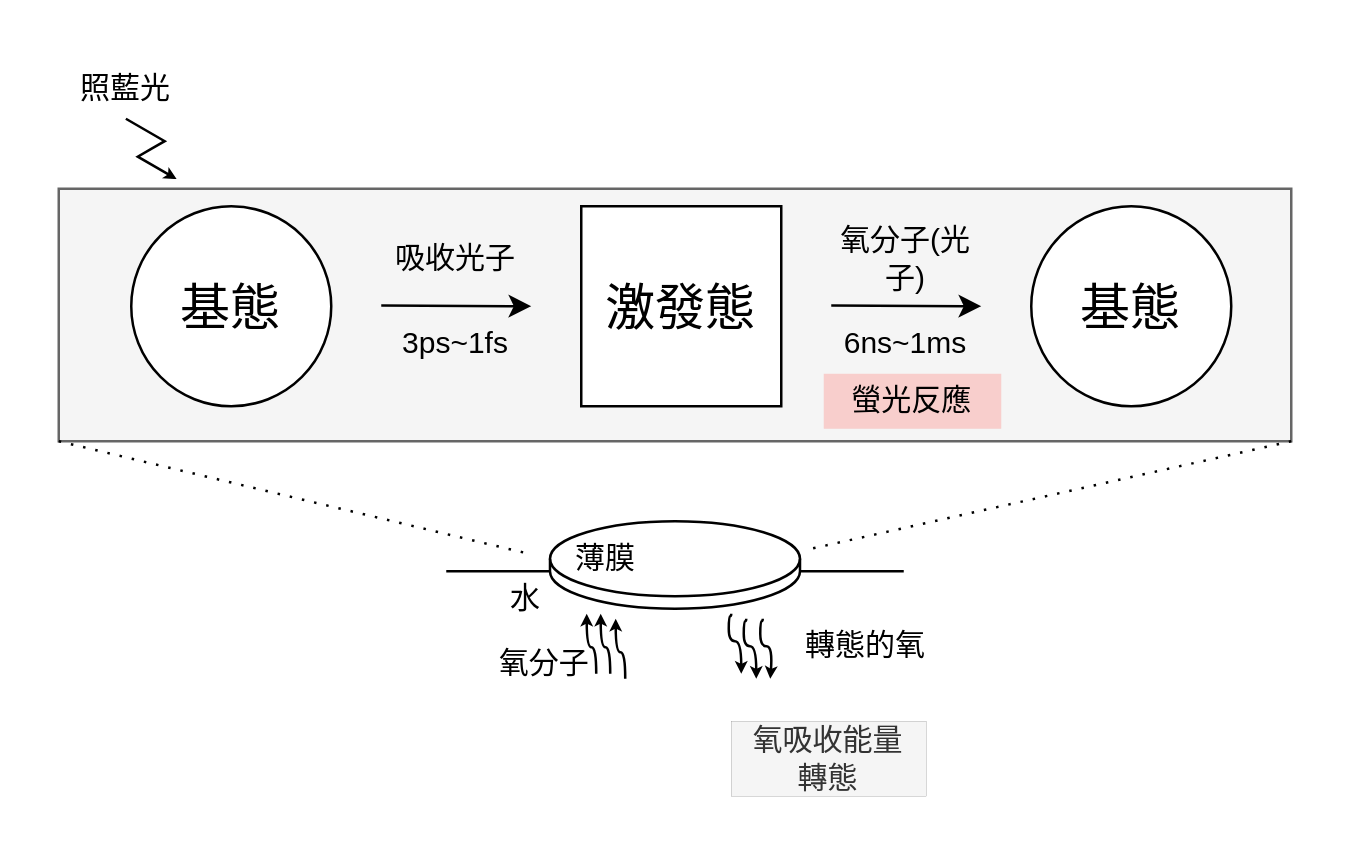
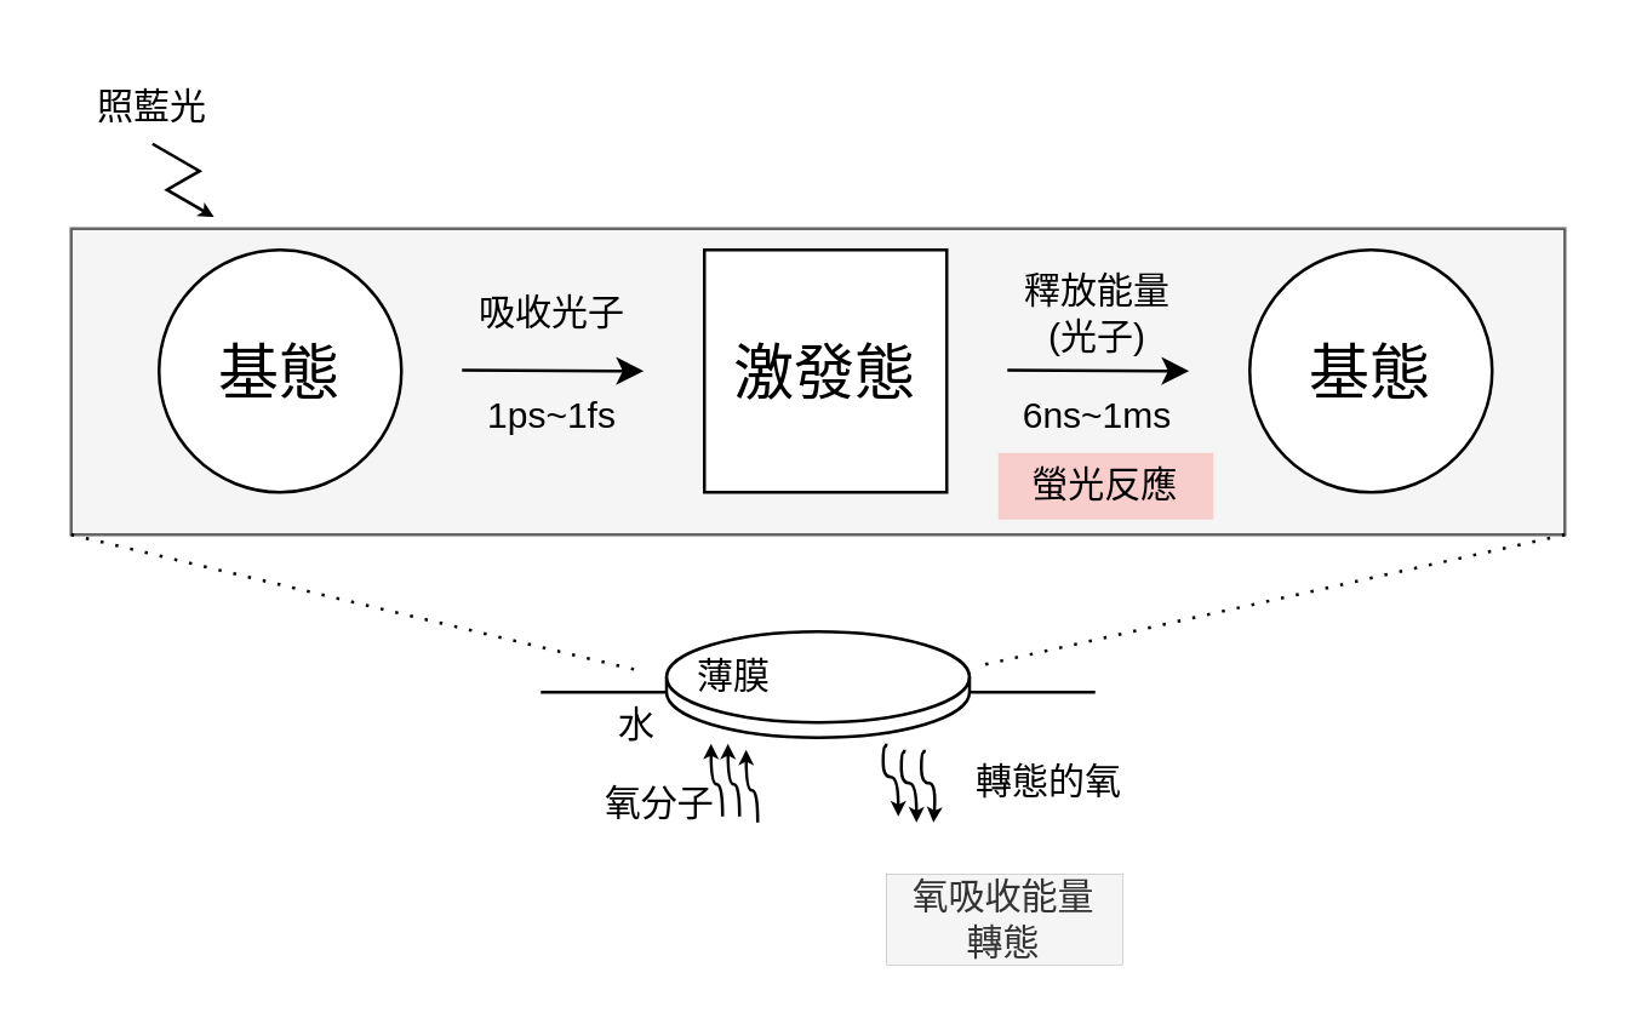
  <mxCell id="0" />
  <mxCell id="1" parent="0" />
  <mxCell id="2" value="" style="endArrow=none;html=1;rounded=0;edgeStyle=orthogonalEdgeStyle;curved=1;" parent="1" edge="1"><mxGeometry width="50" height="50" relative="1" as="geometry"><mxPoint x="178" y="228" as="sourcePoint" /><mxPoint x="361" y="228" as="targetPoint" /></mxGeometry></mxCell>
  <mxCell id="3" value="" style="rounded=0;whiteSpace=wrap;html=1;fillColor=#f5f5f5;fontColor=#333333;strokeColor=#666666;" parent="1" vertex="1"><mxGeometry x="23" y="75" width="493" height="101" as="geometry" /></mxCell>
  <mxCell id="4" value="&lt;font style=&quot;font-size: 20px;&quot;&gt;基態&lt;/font&gt;" style="ellipse;whiteSpace=wrap;html=1;aspect=fixed;" parent="1" vertex="1"><mxGeometry x="52" y="82" width="80" height="80" as="geometry" /></mxCell>
  <mxCell id="5" value="&lt;font style=&quot;font-size: 20px;&quot;&gt;基態&lt;/font&gt;" style="ellipse;whiteSpace=wrap;html=1;aspect=fixed;" parent="1" vertex="1"><mxGeometry x="412" y="82" width="80" height="80" as="geometry" /></mxCell>
  <mxCell id="6" value="&lt;font style=&quot;font-size: 20px;&quot;&gt;激發態&lt;/font&gt;" style="whiteSpace=wrap;html=1;aspect=fixed;rounded=0;" parent="1" vertex="1"><mxGeometry x="232" y="82" width="80" height="80" as="geometry" /></mxCell>
  <mxCell id="7" value="" style="endArrow=classic;html=1;rounded=0;" parent="1" edge="1"><mxGeometry width="50" height="50" relative="1" as="geometry"><mxPoint x="152" y="121.71" as="sourcePoint" /><mxPoint x="212" y="122" as="targetPoint" /></mxGeometry></mxCell>
  <mxCell id="8" value="" style="endArrow=classic;html=1;rounded=0;" parent="1" edge="1"><mxGeometry width="50" height="50" relative="1" as="geometry"><mxPoint x="332" y="121.71" as="sourcePoint" /><mxPoint x="392" y="122" as="targetPoint" /></mxGeometry></mxCell>
  <mxCell id="9" value="吸收光子" style="text;strokeColor=none;align=center;fillColor=none;html=1;verticalAlign=middle;whiteSpace=wrap;rounded=0;" parent="1" vertex="1"><mxGeometry x="152" y="92" width="60" height="22" as="geometry" /></mxCell>
- <mxCell id="10" value="3ps~1fs" style="text;strokeColor=none;align=center;fillColor=none;html=1;verticalAlign=middle;whiteSpace=wrap;rounded=0;" parent="1" vertex="1"><mxGeometry x="152" y="122" width="60" height="30" as="geometry" /></mxCell>
+ <mxCell id="10" value="1ps~1fs" style="text;strokeColor=none;align=center;fillColor=none;html=1;verticalAlign=middle;whiteSpace=wrap;rounded=0;" parent="1" vertex="1"><mxGeometry x="152" y="122" width="60" height="30" as="geometry" /></mxCell>
  <mxCell id="11" value="6ns~1ms" style="text;strokeColor=none;align=center;fillColor=none;html=1;verticalAlign=middle;whiteSpace=wrap;rounded=0;" parent="1" vertex="1"><mxGeometry x="332" y="122" width="60" height="30" as="geometry" /></mxCell>
- <mxCell id="12" value="氧分子(光子)" style="text;strokeColor=none;align=center;fillColor=none;html=1;verticalAlign=middle;whiteSpace=wrap;rounded=0;" parent="1" vertex="1"><mxGeometry x="332" y="88" width="60" height="30" as="geometry" /></mxCell>
+ <mxCell id="12" value="釋放能量(光子)" style="text;strokeColor=none;align=center;fillColor=none;html=1;verticalAlign=middle;whiteSpace=wrap;rounded=0;" parent="1" vertex="1"><mxGeometry x="332" y="88" width="60" height="30" as="geometry" /></mxCell>
  <mxCell id="13" style="edgeStyle=isometricEdgeStyle;rounded=0;orthogonalLoop=1;jettySize=auto;html=1;exitX=1;exitY=0.5;exitDx=0;exitDy=0;elbow=vertical;endSize=2;" parent="1" edge="1"><mxGeometry relative="1" as="geometry"><mxPoint x="70.14" y="71.15" as="targetPoint" /><mxPoint x="49.85" y="47" as="sourcePoint" /></mxGeometry></mxCell>
  <mxCell id="14" value="照藍光" style="text;strokeColor=none;align=center;fillColor=none;html=1;verticalAlign=middle;whiteSpace=wrap;rounded=0;" parent="1" vertex="1"><mxGeometry x="20" y="20" width="60" height="30" as="geometry" /></mxCell>
  <mxCell id="15" value="螢光反應" style="text;strokeColor=none;align=center;fillColor=#f8cecc;html=1;verticalAlign=middle;whiteSpace=wrap;rounded=0;" parent="1" vertex="1"><mxGeometry x="329" y="149" width="71" height="22" as="geometry" /></mxCell>
  <mxCell id="16" value="" style="shape=cylinder3;whiteSpace=wrap;html=1;boundedLbl=1;backgroundOutline=1;size=15;" parent="1" vertex="1"><mxGeometry x="219.5" y="208" width="100" height="35" as="geometry" /></mxCell>
  <mxCell id="17" value="薄膜" style="text;strokeColor=none;align=center;fillColor=none;html=1;verticalAlign=middle;whiteSpace=wrap;rounded=0;" parent="1" vertex="1"><mxGeometry x="215.5" y="208" width="52" height="30" as="geometry" /></mxCell>
  <mxCell id="18" value="氧分子" style="text;strokeColor=none;align=center;fillColor=none;html=1;verticalAlign=middle;whiteSpace=wrap;rounded=0;" parent="1" vertex="1"><mxGeometry x="195" y="256" width="44.5" height="17" as="geometry" /></mxCell>
  <mxCell id="19" value="水" style="text;strokeColor=none;align=center;fillColor=none;html=1;verticalAlign=middle;whiteSpace=wrap;rounded=0;" parent="1" vertex="1"><mxGeometry x="199.5" y="230" width="20" height="17" as="geometry" /></mxCell>
  <mxCell id="20" value="氧吸收能量&lt;div&gt;轉態&lt;/div&gt;" style="text;strokeColor=#666666;align=center;fillColor=#f5f5f5;html=1;verticalAlign=middle;whiteSpace=wrap;rounded=0;strokeWidth=0;fontColor=#333333;" parent="1" vertex="1"><mxGeometry x="291.95" y="288" width="78" height="30" as="geometry" /></mxCell>
  <mxCell id="21" value="" style="endArrow=none;dashed=1;html=1;dashPattern=1 4;strokeWidth=1;rounded=0;startArrow=none;startFill=0;endFill=0;exitX=0;exitY=1;exitDx=0;exitDy=0;" parent="1" source="3" edge="1"><mxGeometry width="50" height="50" relative="1" as="geometry"><mxPoint x="-5" y="219" as="sourcePoint" /><mxPoint x="211" y="221" as="targetPoint" /></mxGeometry></mxCell>
  <mxCell id="22" value="" style="endArrow=none;dashed=1;html=1;dashPattern=1 4;strokeWidth=1;rounded=0;startArrow=none;startFill=0;endFill=0;exitX=1;exitY=1;exitDx=0;exitDy=0;" parent="1" source="3" edge="1"><mxGeometry width="50" height="50" relative="1" as="geometry"><mxPoint x="232" y="209" as="sourcePoint" /><mxPoint x="324" y="219" as="targetPoint" /></mxGeometry></mxCell>
  <mxCell id="23" value="轉態的氧" style="text;strokeColor=none;align=center;fillColor=none;html=1;verticalAlign=middle;whiteSpace=wrap;rounded=0;" parent="1" vertex="1"><mxGeometry x="318.6" y="249.21" width="54" height="17.58" as="geometry" /></mxCell>
  <mxCell id="24" style="edgeStyle=orthogonalEdgeStyle;rounded=0;orthogonalLoop=1;jettySize=auto;html=1;exitX=0.5;exitY=1;exitDx=0;exitDy=0;" parent="1" source="23" target="23" edge="1"><mxGeometry relative="1" as="geometry" /></mxCell>
  <mxCell id="25" value="" style="group" parent="1" vertex="1" connectable="0"><mxGeometry x="233.9" y="245" width="16.6" height="26.0" as="geometry" /></mxCell>
  <mxCell id="26" style="edgeStyle=orthogonalEdgeStyle;rounded=0;orthogonalLoop=1;jettySize=auto;html=1;elbow=vertical;endSize=2;curved=1;" parent="25" edge="1"><mxGeometry relative="1" as="geometry"><mxPoint x="11.89" y="2" as="targetPoint" /><mxPoint x="15.69" y="26.0" as="sourcePoint" /><Array as="points"><mxPoint x="16.6" y="25.42" /><mxPoint x="16.6" y="15.42" /><mxPoint x="11.6" y="15.42" /></Array></mxGeometry></mxCell>
  <mxCell id="27" style="edgeStyle=orthogonalEdgeStyle;rounded=0;orthogonalLoop=1;jettySize=auto;html=1;elbow=vertical;endSize=2;curved=1;" parent="25" edge="1"><mxGeometry relative="1" as="geometry"><mxPoint x="5.89" as="targetPoint" /><mxPoint x="9.69" y="24.0" as="sourcePoint" /><Array as="points"><mxPoint x="10.6" y="23.42" /><mxPoint x="10.6" y="13.42" /><mxPoint x="5.6" y="13.42" /></Array></mxGeometry></mxCell>
  <mxCell id="28" style="edgeStyle=orthogonalEdgeStyle;rounded=0;orthogonalLoop=1;jettySize=auto;html=1;elbow=vertical;endSize=2;curved=1;" parent="25" edge="1"><mxGeometry relative="1" as="geometry"><mxPoint x="0.29" as="targetPoint" /><mxPoint x="4.09" y="24.0" as="sourcePoint" /><Array as="points"><mxPoint x="5" y="23.42" /><mxPoint x="5" y="13.42" /><mxPoint y="13.42" /></Array></mxGeometry></mxCell>
  <mxCell id="29" value="" style="group" parent="1" vertex="1" connectable="0"><mxGeometry x="291" y="245" width="17.6" height="26.0" as="geometry" /></mxCell>
  <mxCell id="30" value="" style="group;rotation=-180;" parent="29" vertex="1" connectable="0"><mxGeometry width="16.6" height="26.0" as="geometry" /></mxCell>
  <mxCell id="31" style="edgeStyle=orthogonalEdgeStyle;rounded=0;orthogonalLoop=1;jettySize=auto;html=1;elbow=vertical;endSize=2;curved=1;" parent="30" edge="1"><mxGeometry relative="1" as="geometry"><mxPoint x="5" y="24" as="targetPoint" /><mxPoint x="1" as="sourcePoint" /><Array as="points"><mxPoint y="1" /><mxPoint y="11" /><mxPoint x="5" y="11" /></Array></mxGeometry></mxCell>
  <mxCell id="32" style="edgeStyle=orthogonalEdgeStyle;rounded=0;orthogonalLoop=1;jettySize=auto;html=1;elbow=vertical;endSize=2;curved=1;" parent="30" edge="1"><mxGeometry relative="1" as="geometry"><mxPoint x="11" y="26" as="targetPoint" /><mxPoint x="7" y="2" as="sourcePoint" /><Array as="points"><mxPoint x="6" y="3" /><mxPoint x="6" y="13" /><mxPoint x="11" y="13" /></Array></mxGeometry></mxCell>
  <mxCell id="33" style="edgeStyle=orthogonalEdgeStyle;rounded=0;orthogonalLoop=1;jettySize=auto;html=1;elbow=vertical;endSize=2;curved=1;" parent="29" edge="1"><mxGeometry relative="1" as="geometry"><mxPoint x="16.6" y="26" as="targetPoint" /><mxPoint x="13.6" y="2" as="sourcePoint" /><Array as="points"><mxPoint x="12.6" y="3" /><mxPoint x="12.6" y="13" /><mxPoint x="17.6" y="13" /></Array></mxGeometry></mxCell>
